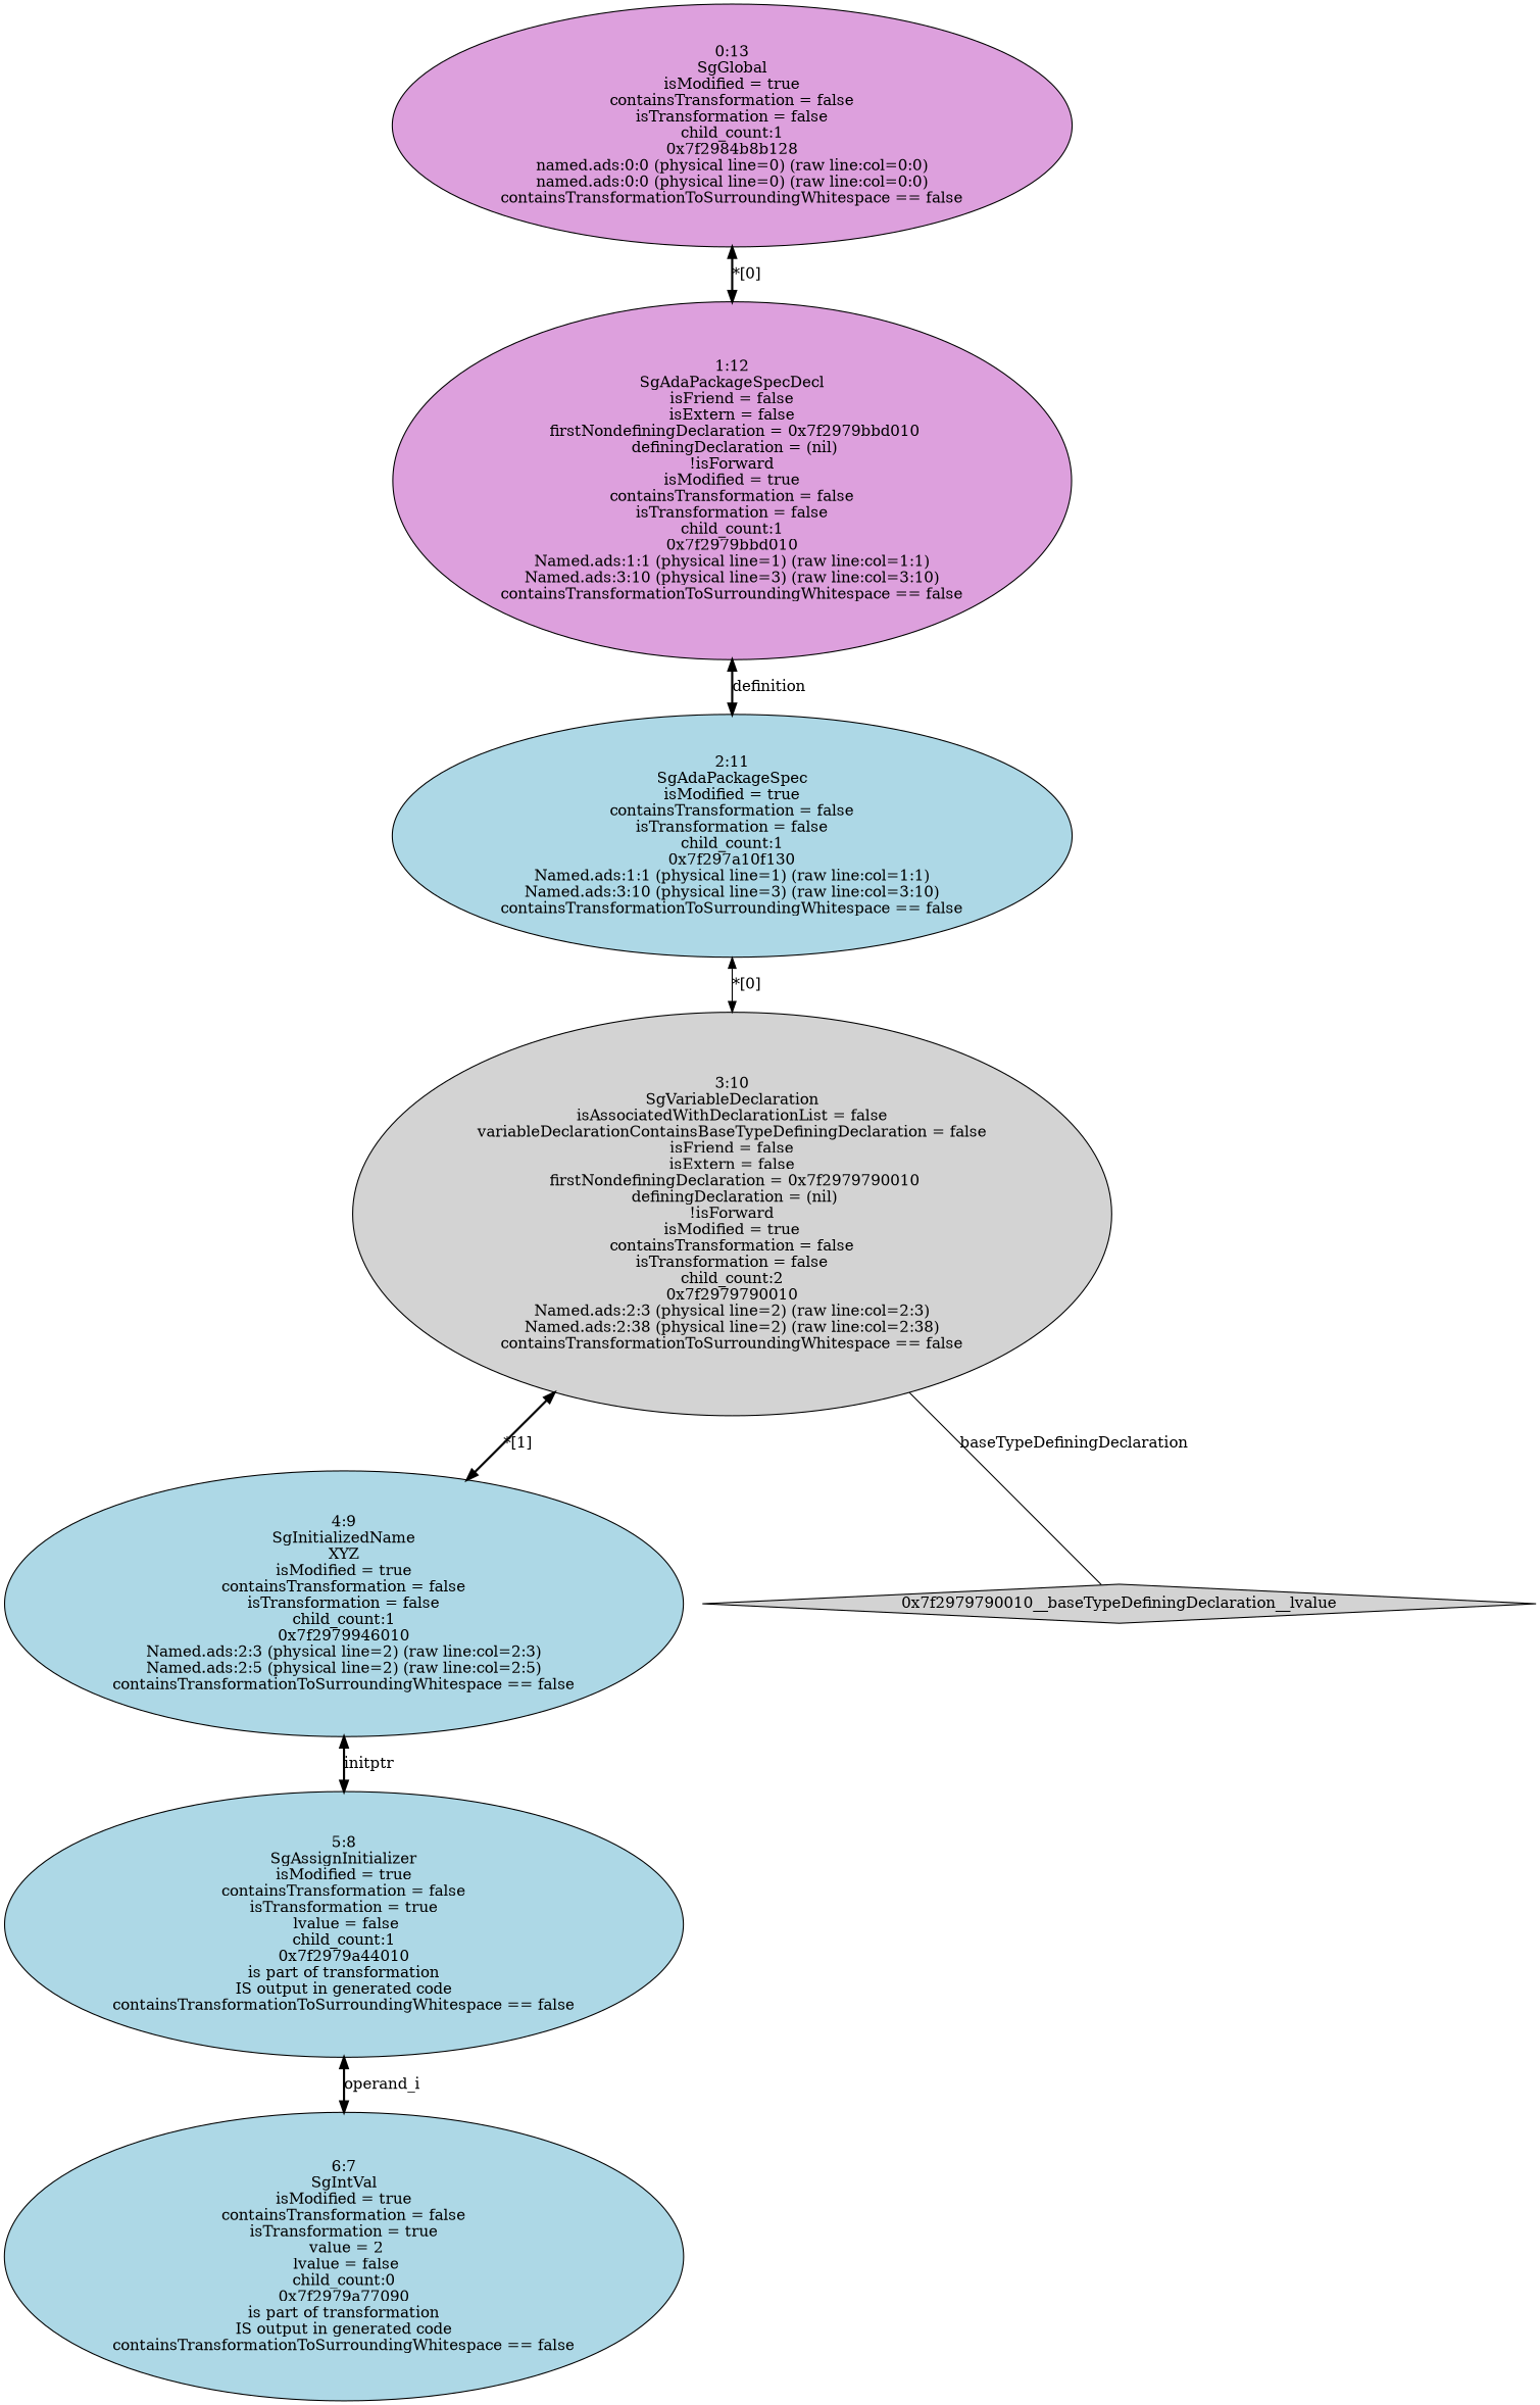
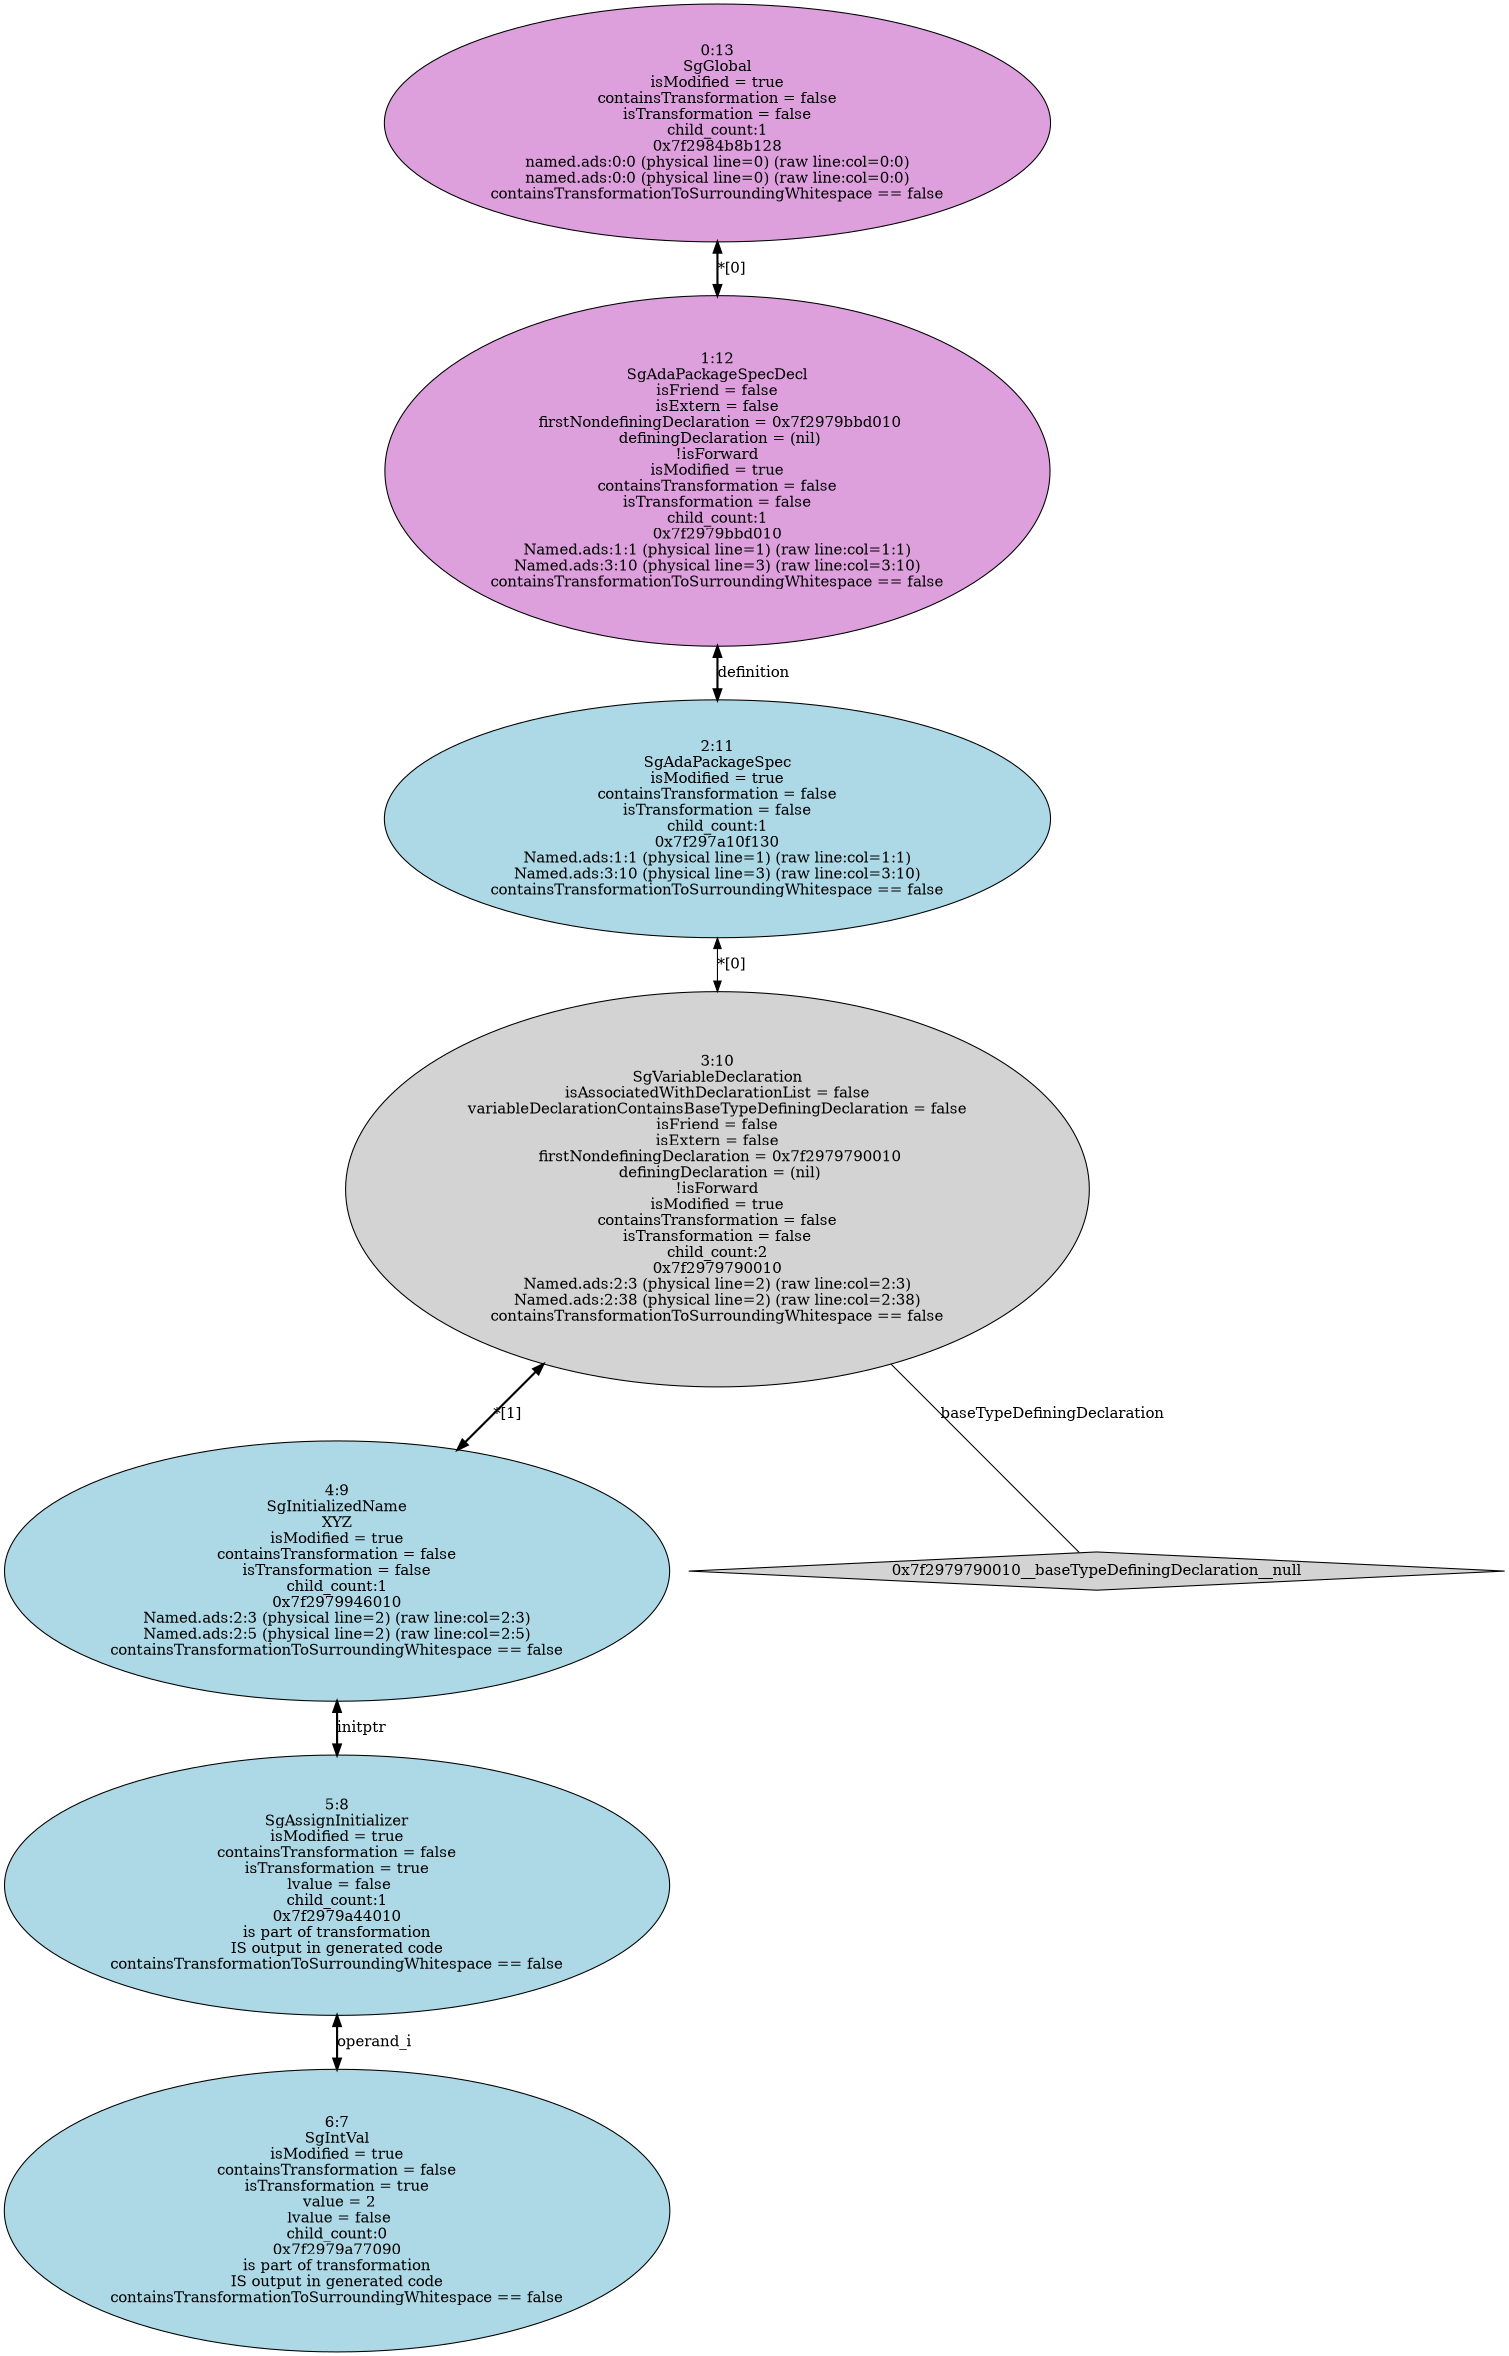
  digraph {
    node [style=filled fillcolor=lightblue]
    edge [dir=both style=bold]
    n1 [label="6:7\nSgIntVal\nisModified = true\ncontainsTransformation = false\nisTransformation = true\n value = 2\n lvalue = false\nchild_count:0\n0x7f2979a77090\nis part of transformation\nIS output in generated code\ncontainsTransformationToSurroundingWhitespace == false\n"]
    n2 [label="5:8\nSgAssignInitializer\nisModified = true\ncontainsTransformation = false\nisTransformation = true\n lvalue = false\nchild_count:1\n0x7f2979a44010\nis part of transformation\nIS output in generated code\ncontainsTransformationToSurroundingWhitespace == false\n"]
    n3 [label="4:9\nSgInitializedName\nXYZ\nisModified = true\ncontainsTransformation = false\nisTransformation = false\nchild_count:1\n0x7f2979946010\nNamed.ads:2:3 (physical line=2) (raw line:col=2:3)\nNamed.ads:2:5 (physical line=2) (raw line:col=2:5)\ncontainsTransformationToSurroundingWhitespace == false\n"]
    n4 [label="3:10\nSgVariableDeclaration\n isAssociatedWithDeclarationList = false \n variableDeclarationContainsBaseTypeDefiningDeclaration = false \n isFriend = false \n isExtern = false \n firstNondefiningDeclaration = 0x7f2979790010\n definingDeclaration = (nil)\n!isForward\nisModified = true\ncontainsTransformation = false\nisTransformation = false\nchild_count:2\n0x7f2979790010\nNamed.ads:2:3 (physical line=2) (raw line:col=2:3)\nNamed.ads:2:38 (physical line=2) (raw line:col=2:38)\ncontainsTransformationToSurroundingWhitespace == false\n" fillcolor=lightgrey]
-   "0x7f2979790010__baseTypeDefiningDeclaration__null" [shape=diamond fillcolor=lightgrey label="0x7f2979790010__baseTypeDefiningDeclaration__lvalue"]
+   "0x7f2979790010__baseTypeDefiningDeclaration__null" [shape=diamond fillcolor=lightgrey]
    n6 [label="2:11\nSgAdaPackageSpec\nisModified = true\ncontainsTransformation = false\nisTransformation = false\nchild_count:1\n0x7f297a10f130\nNamed.ads:1:1 (physical line=1) (raw line:col=1:1)\nNamed.ads:3:10 (physical line=3) (raw line:col=3:10)\ncontainsTransformationToSurroundingWhitespace == false\n"]
    n7 [label="1:12\nSgAdaPackageSpecDecl\n isFriend = false \n isExtern = false \n firstNondefiningDeclaration = 0x7f2979bbd010\n definingDeclaration = (nil)\n!isForward\nisModified = true\ncontainsTransformation = false\nisTransformation = false\nchild_count:1\n0x7f2979bbd010\nNamed.ads:1:1 (physical line=1) (raw line:col=1:1)\nNamed.ads:3:10 (physical line=3) (raw line:col=3:10)\ncontainsTransformationToSurroundingWhitespace == false\n" fillcolor=plum]
    n8 [label="0:13\nSgGlobal\nisModified = true\ncontainsTransformation = false\nisTransformation = false\nchild_count:1\n0x7f2984b8b128\nnamed.ads:0:0 (physical line=0) (raw line:col=0:0)\nnamed.ads:0:0 (physical line=0) (raw line:col=0:0)\ncontainsTransformationToSurroundingWhitespace == false\n" fillcolor=plum]
    n2 -> n1 [label=operand_i]
    n3 -> n2 [label=initptr]
    n4 -> n3 [label="*[1]"]
    n4 -> "0x7f2979790010__baseTypeDefiningDeclaration__null" [dir=none label=baseTypeDefiningDeclaration style=solid]
    n6 -> n4 [label="*[0]" style=solid]
    n7 -> n6 [label=definition]
    n8 -> n7 [label="*[0]"]
  }
